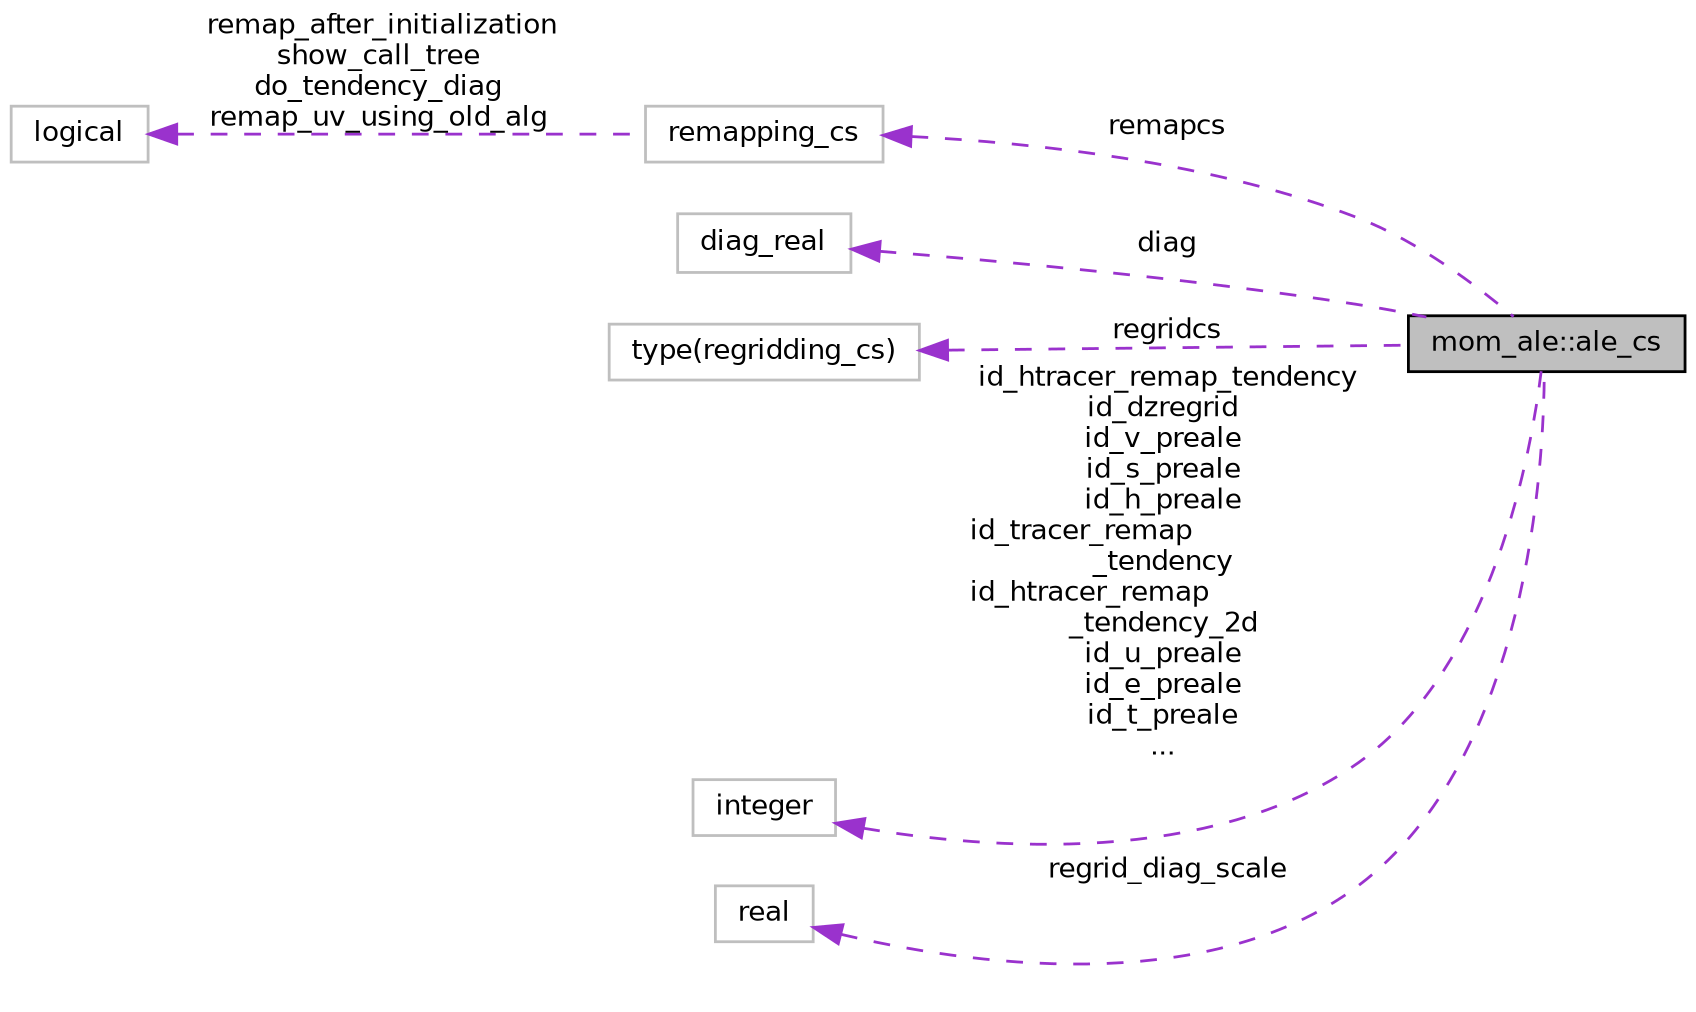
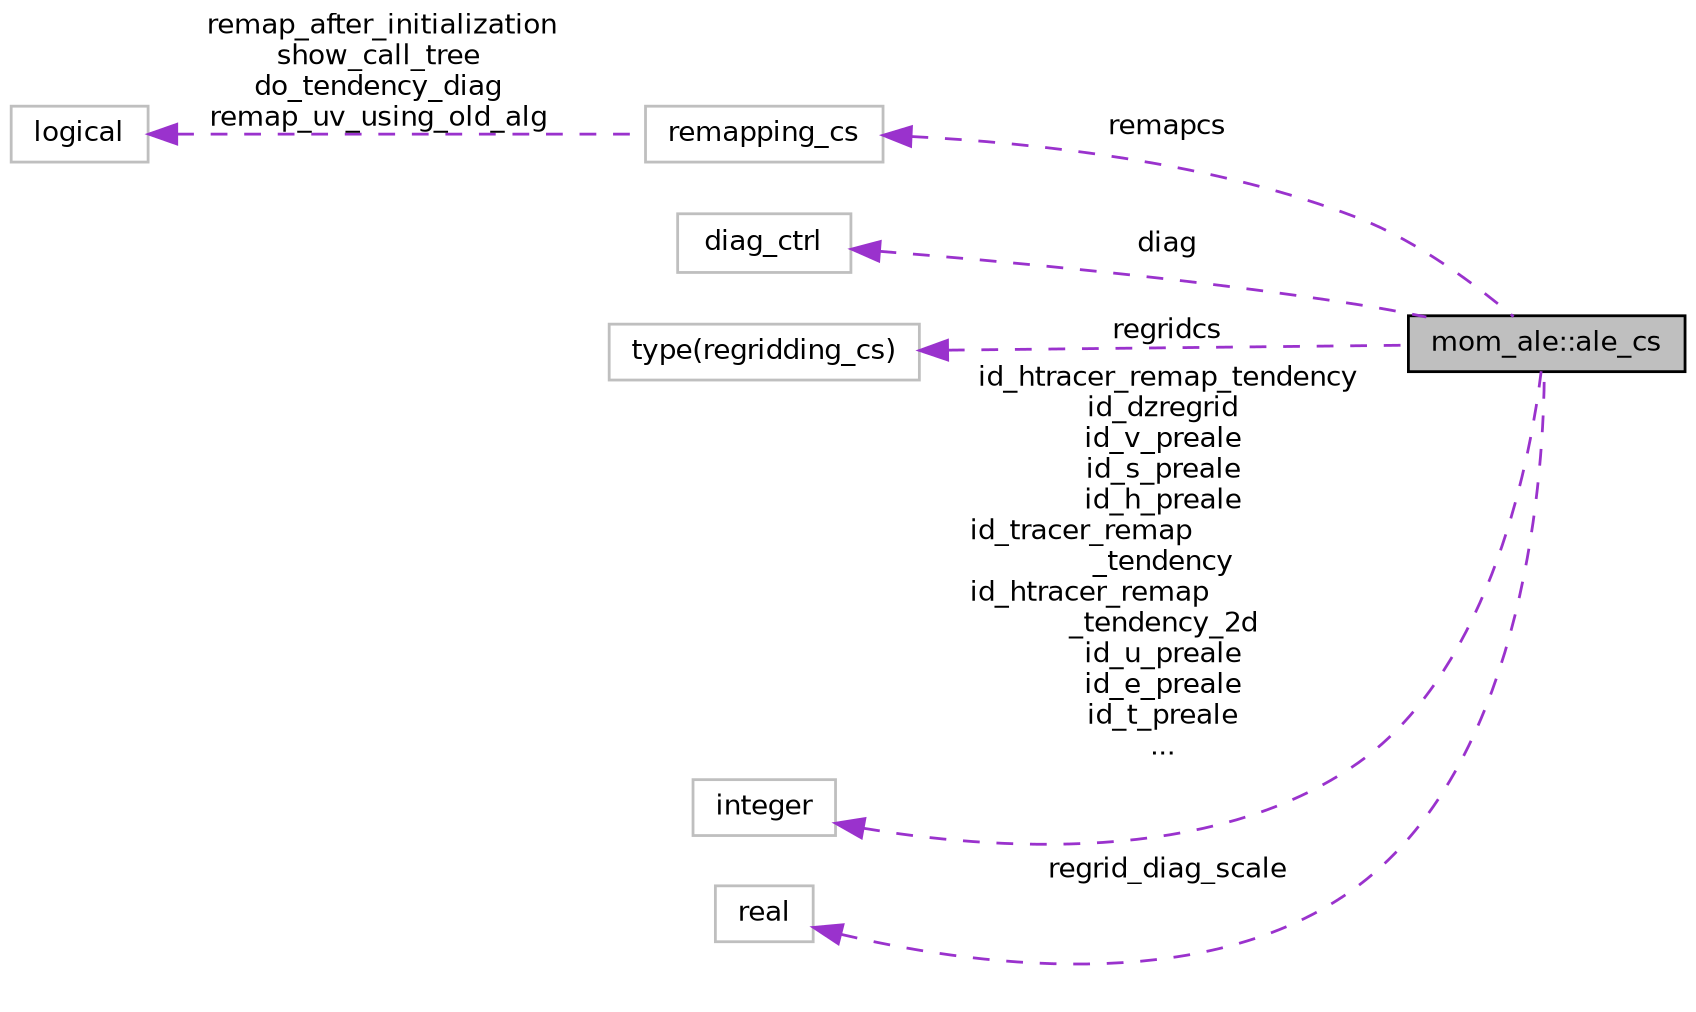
  digraph {
    rankdir=LR
    node [color=grey75 fillcolor=white fontname=Helvetica fontsize=10 shape=record style=filled]
    edge [color=darkorchid3 dir=back fontname=Helvetica fontsize=10 labelfontname=Helvetica labelfontsize=10 style=dashed]
    n1 [color=black fillcolor=grey75 fontcolor=black height=0.2 label="mom_ale::ale_cs" width=0.4]
    n2 [height=0.2 label=logical width=0.4]
    n3 [height=0.2 label=remapping_cs width=0.4]
-   n4 [height=0.2 label=diag_real width=0.4]
+   n4 [height=0.2 label=diag_ctrl width=0.4]
    n5 [height=0.2 label="type(regridding_cs)" width=0.4]
    n6 [height=0.2 label=integer width=0.4]
    n7 [height=0.2 label=real width=0.4]
    n2 -> n3 [label=" remap_after_initialization\nshow_call_tree\ndo_tendency_diag\nremap_uv_using_old_alg"]
    n3 -> n1 [label=" remapcs"]
    n4 -> n1 [label=" diag"]
    n5 -> n1 [label=" regridcs"]
    n6 -> n1 [label=" id_htracer_remap_tendency\nid_dzregrid\nid_v_preale\nid_s_preale\nid_h_preale\nid_tracer_remap\l_tendency\nid_htracer_remap\l_tendency_2d\nid_u_preale\nid_e_preale\nid_t_preale\n..."]
    n7 -> n1 [label=" regrid_diag_scale"]
  }
